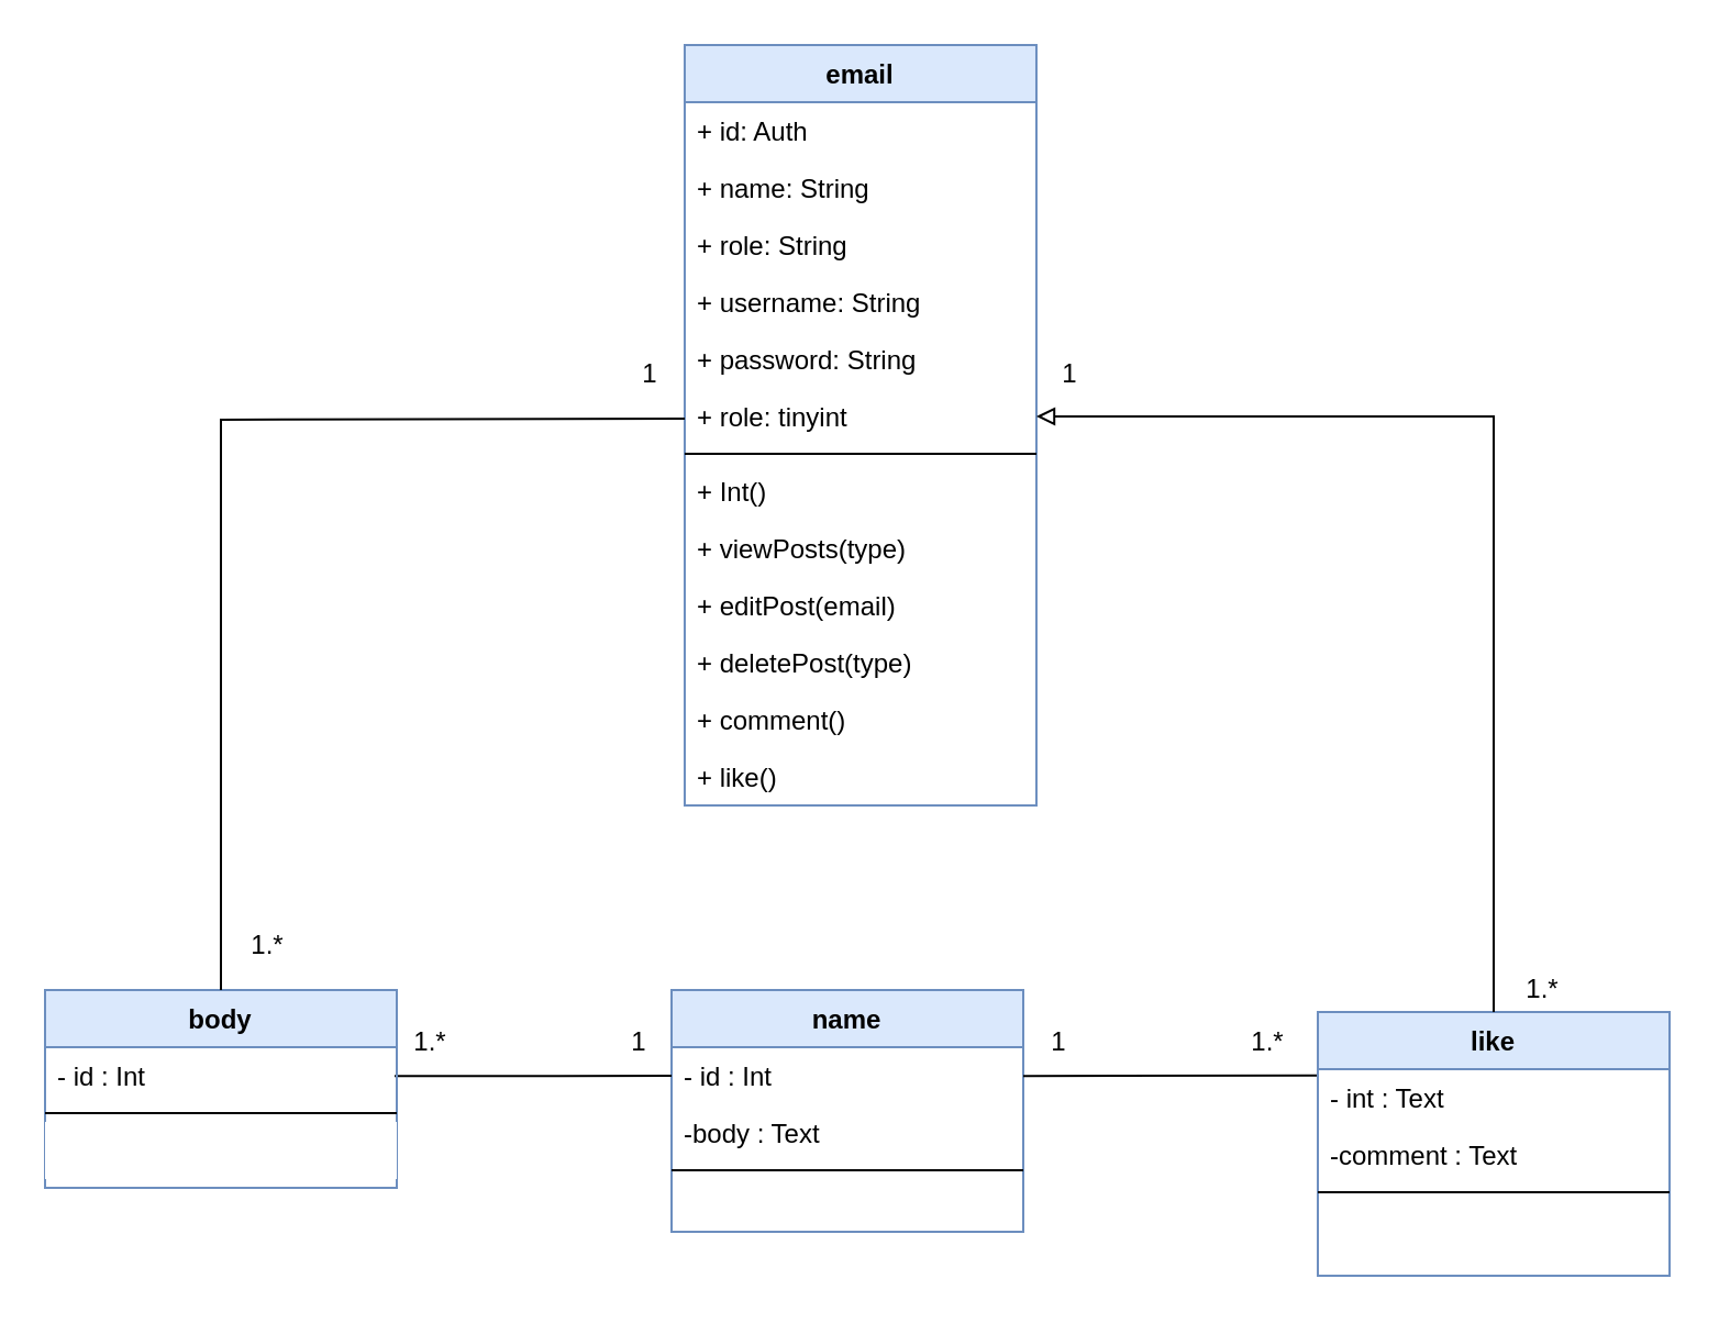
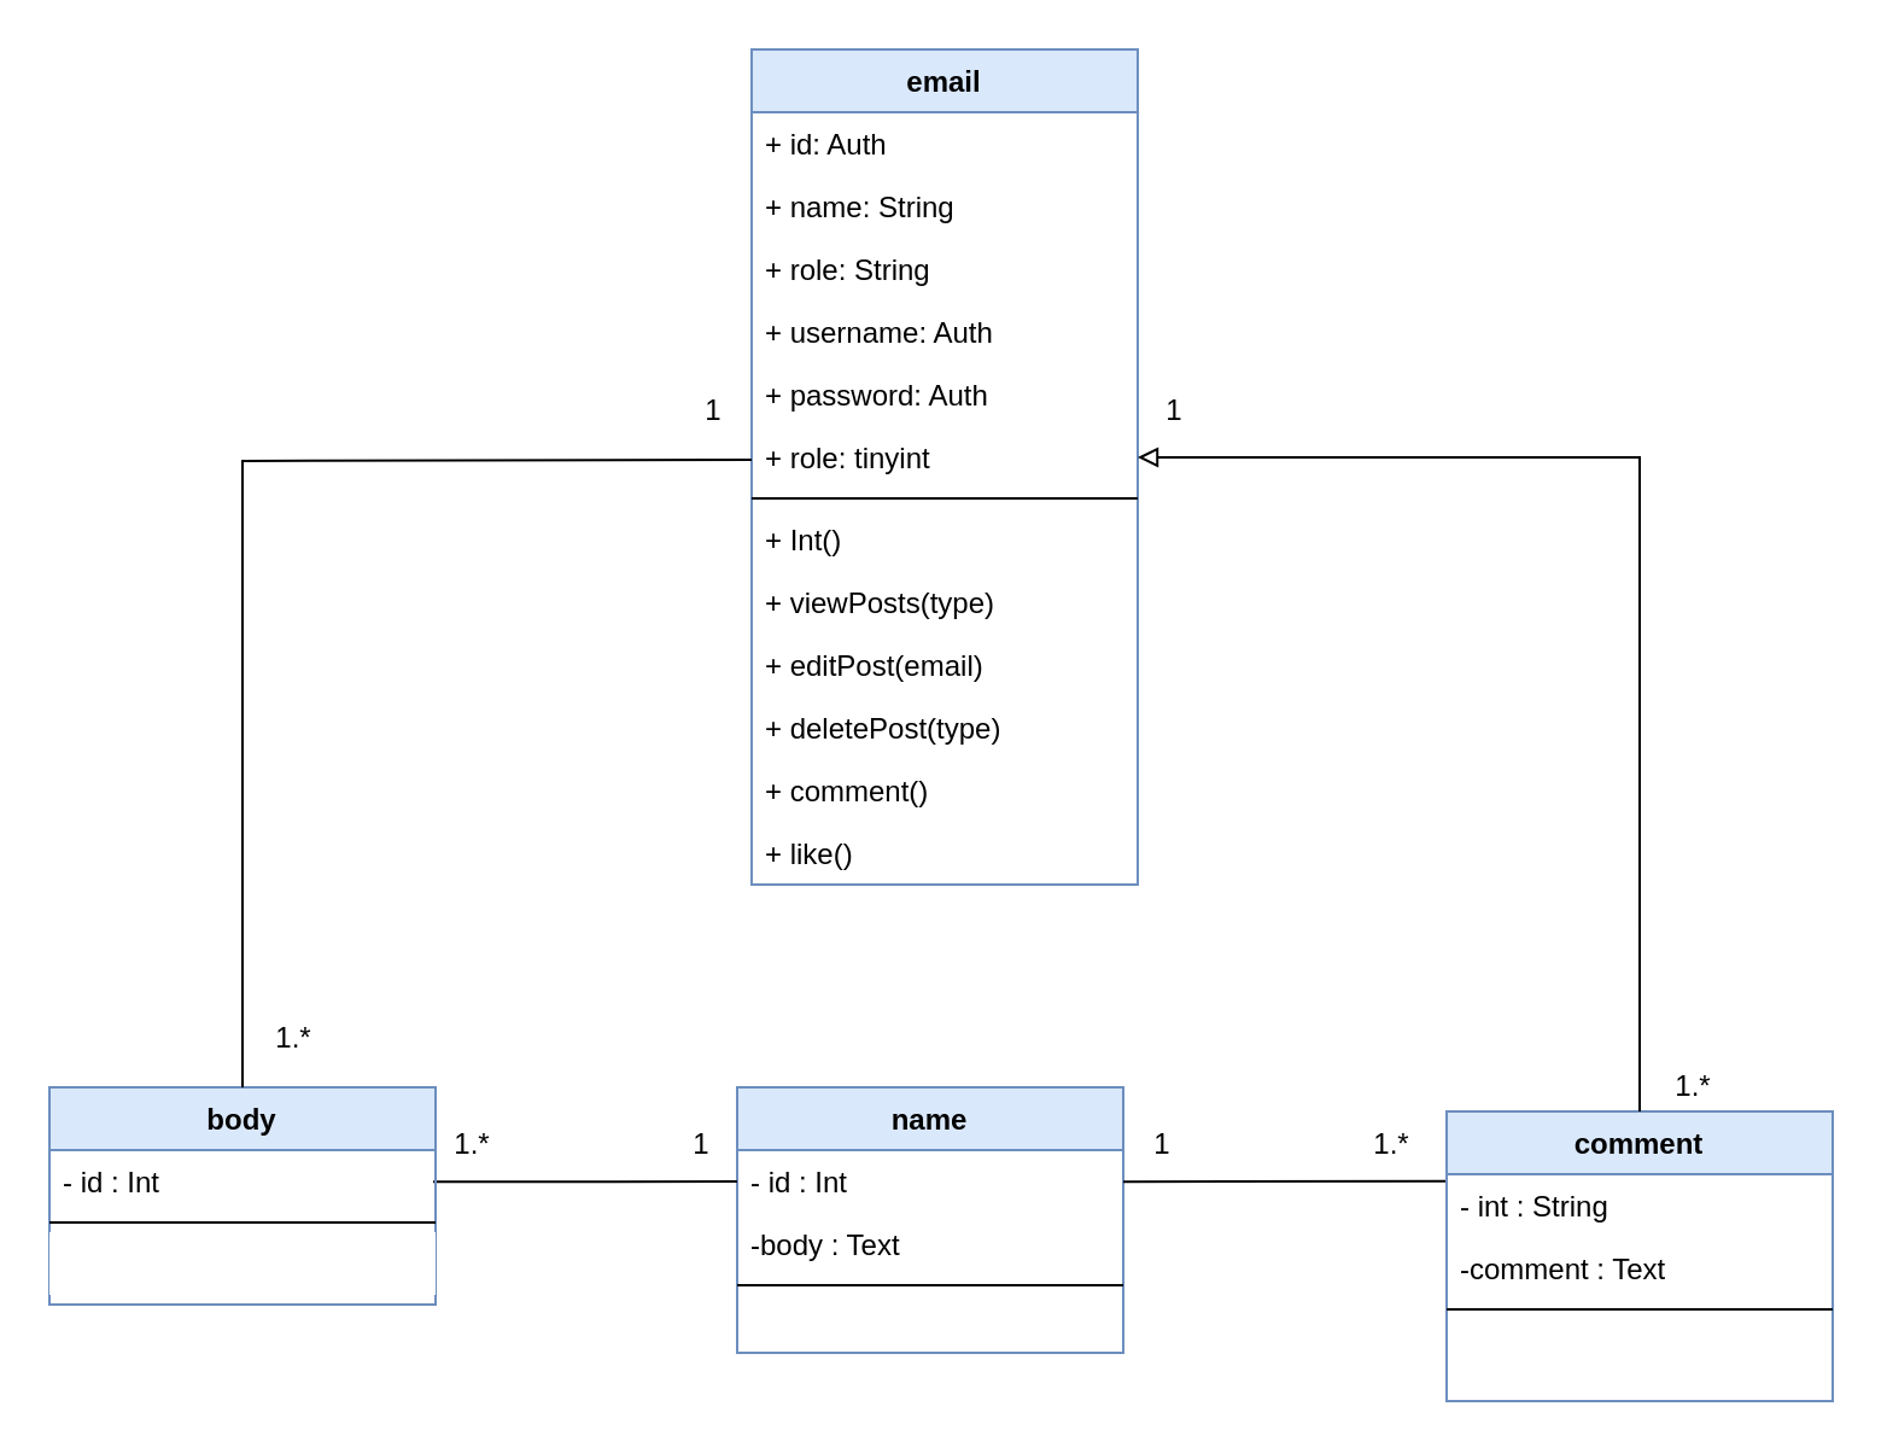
  <mxCell id="0" />
  <mxCell id="1" parent="0" />
  <mxCell id="2" value="name" style="swimlane;fontStyle=1;align=center;verticalAlign=top;childLayout=stackLayout;horizontal=1;startSize=26;horizontalStack=0;resizeParent=1;resizeLast=0;collapsible=1;marginBottom=0;rounded=0;shadow=0;strokeWidth=1;fillColor=#dae8fc;strokeColor=#6c8ebf;" parent="1" vertex="1"><mxGeometry x="305" y="450" width="160" height="110" as="geometry"><mxRectangle x="130" y="380" width="160" height="26" as="alternateBounds" /></mxGeometry></mxCell>
  <mxCell id="3" value="- id : Int&#10;" style="text;align=left;verticalAlign=top;spacingLeft=4;spacingRight=4;overflow=hidden;rotatable=0;points=[[0,0.5],[1,0.5]];portConstraint=eastwest;" parent="2" vertex="1"><mxGeometry y="26" width="160" height="26" as="geometry" /></mxCell>
  <mxCell id="4" value="-body : Text" style="text;align=left;verticalAlign=top;spacingLeft=4;spacingRight=4;overflow=hidden;rotatable=0;points=[[0,0.5],[1,0.5]];portConstraint=eastwest;fontStyle=0;" parent="2" vertex="1"><mxGeometry y="52" width="160" height="26" as="geometry" /></mxCell>
  <mxCell id="5" value="" style="line;html=1;strokeWidth=1;align=left;verticalAlign=middle;spacingTop=-1;spacingLeft=3;spacingRight=3;rotatable=0;labelPosition=right;points=[];portConstraint=eastwest;" parent="2" vertex="1"><mxGeometry y="78" width="160" height="8" as="geometry" /></mxCell>
  <mxCell id="6" style="rounded=0;orthogonalLoop=1;jettySize=auto;html=1;endArrow=none;endFill=0;exitX=0;exitY=0.5;exitDx=0;exitDy=0;entryX=-0.033;entryY=1.258;entryDx=0;entryDy=0;entryPerimeter=0;" parent="1" source="3" target="7" edge="1"><mxGeometry relative="1" as="geometry"><mxPoint x="160" y="481" as="targetPoint" /><mxPoint x="73.46" y="722" as="sourcePoint" /></mxGeometry></mxCell>
  <mxCell id="7" value="1.*" style="text;html=1;resizable=0;autosize=1;align=center;verticalAlign=middle;points=[];fillColor=none;strokeColor=none;rounded=0;shadow=0;sketch=0;" parent="1" vertex="1"><mxGeometry x="180" y="464" width="30" height="20" as="geometry" /></mxCell>
  <mxCell id="8" value="1" style="text;html=1;resizable=0;autosize=1;align=center;verticalAlign=middle;points=[];fillColor=none;strokeColor=none;rounded=0;shadow=0;sketch=0;" parent="1" vertex="1"><mxGeometry x="280" y="464" width="20" height="20" as="geometry" /></mxCell>
  <mxCell id="9" value="body" style="swimlane;fontStyle=1;align=center;verticalAlign=top;childLayout=stackLayout;horizontal=1;startSize=26;horizontalStack=0;resizeParent=1;resizeLast=0;collapsible=1;marginBottom=0;rounded=0;shadow=0;strokeWidth=1;fillColor=#dae8fc;strokeColor=#6c8ebf;" vertex="1" parent="1"><mxGeometry x="20" y="450" width="160" height="90" as="geometry"><mxRectangle x="130" y="380" width="160" height="26" as="alternateBounds" /></mxGeometry></mxCell>
  <mxCell id="10" value="- id : Int" style="text;align=left;verticalAlign=top;spacingLeft=4;spacingRight=4;overflow=hidden;rotatable=0;points=[[0,0.5],[1,0.5]];portConstraint=eastwest;" vertex="1" parent="9"><mxGeometry y="26" width="160" height="26" as="geometry" /></mxCell>
  <mxCell id="11" value="" style="line;html=1;strokeWidth=1;align=left;verticalAlign=middle;spacingTop=-1;spacingLeft=3;spacingRight=3;rotatable=0;labelPosition=right;points=[];portConstraint=eastwest;" vertex="1" parent="9"><mxGeometry y="52" width="160" height="8" as="geometry" /></mxCell>
  <mxCell id="12" value="" style="text;align=left;verticalAlign=top;spacingLeft=4;spacingRight=4;overflow=hidden;rotatable=0;points=[[0,0.5],[1,0.5]];portConstraint=eastwest;fontStyle=0;fillColor=#ffffff;" vertex="1" parent="9"><mxGeometry y="60" width="160" height="26" as="geometry" /></mxCell>
  <mxCell id="13" style="rounded=0;orthogonalLoop=1;jettySize=auto;html=1;endArrow=none;endFill=0;exitX=-0.003;exitY=0.109;exitDx=0;exitDy=0;entryX=-0.033;entryY=1.258;entryDx=0;entryDy=0;entryPerimeter=0;exitPerimeter=0;" edge="1" parent="1" source="16"><mxGeometry relative="1" as="geometry"><mxPoint x="465" y="489.16" as="targetPoint" /><mxPoint x="590.99" y="489" as="sourcePoint" /></mxGeometry></mxCell>
  <mxCell id="14" value="1.*" style="text;html=1;resizable=0;autosize=1;align=center;verticalAlign=middle;points=[];fillColor=none;strokeColor=none;rounded=0;shadow=0;sketch=0;" vertex="1" parent="1"><mxGeometry x="560.99" y="464" width="30" height="20" as="geometry" /></mxCell>
- <mxCell id="15" value="like" style="swimlane;fontStyle=1;align=center;verticalAlign=top;childLayout=stackLayout;horizontal=1;startSize=26;horizontalStack=0;resizeParent=1;resizeLast=0;collapsible=1;marginBottom=0;rounded=0;shadow=0;strokeWidth=1;fillColor=#dae8fc;strokeColor=#6c8ebf;" vertex="1" parent="1"><mxGeometry x="599.01" y="460" width="160" height="120" as="geometry"><mxRectangle x="130" y="380" width="160" height="26" as="alternateBounds" /></mxGeometry></mxCell>
- <mxCell id="16" value="- int : Text" style="text;align=left;verticalAlign=top;spacingLeft=4;spacingRight=4;overflow=hidden;rotatable=0;points=[[0,0.5],[1,0.5]];portConstraint=eastwest;" vertex="1" parent="15"><mxGeometry y="26" width="160" height="26" as="geometry" /></mxCell>
+ <mxCell id="15" value="comment" style="swimlane;fontStyle=1;align=center;verticalAlign=top;childLayout=stackLayout;horizontal=1;startSize=26;horizontalStack=0;resizeParent=1;resizeLast=0;collapsible=1;marginBottom=0;rounded=0;shadow=0;strokeWidth=1;fillColor=#dae8fc;strokeColor=#6c8ebf;" vertex="1" parent="1"><mxGeometry x="599.01" y="460" width="160" height="120" as="geometry"><mxRectangle x="130" y="380" width="160" height="26" as="alternateBounds" /></mxGeometry></mxCell>
+ <mxCell id="16" value="- int : String" style="text;align=left;verticalAlign=top;spacingLeft=4;spacingRight=4;overflow=hidden;rotatable=0;points=[[0,0.5],[1,0.5]];portConstraint=eastwest;" vertex="1" parent="15"><mxGeometry y="26" width="160" height="26" as="geometry" /></mxCell>
  <mxCell id="17" value="-comment : Text" style="text;align=left;verticalAlign=top;spacingLeft=4;spacingRight=4;overflow=hidden;rotatable=0;points=[[0,0.5],[1,0.5]];portConstraint=eastwest;fontStyle=0;" vertex="1" parent="15"><mxGeometry y="52" width="160" height="26" as="geometry" /></mxCell>
  <mxCell id="18" value="" style="line;html=1;strokeWidth=1;align=left;verticalAlign=middle;spacingTop=-1;spacingLeft=3;spacingRight=3;rotatable=0;labelPosition=right;points=[];portConstraint=eastwest;" vertex="1" parent="15"><mxGeometry y="78" width="160" height="8" as="geometry" /></mxCell>
  <mxCell id="19" value="1" style="text;html=1;resizable=0;autosize=1;align=center;verticalAlign=middle;points=[];fillColor=none;strokeColor=none;rounded=0;shadow=0;sketch=0;" vertex="1" parent="1"><mxGeometry x="470.99" y="464" width="20" height="20" as="geometry" /></mxCell>
  <mxCell id="20" value="email" style="swimlane;fontStyle=1;align=center;verticalAlign=top;childLayout=stackLayout;horizontal=1;startSize=26;horizontalStack=0;resizeParent=1;resizeParentMax=0;resizeLast=0;collapsible=1;marginBottom=0;fillColor=#dae8fc;strokeColor=#6c8ebf;" vertex="1" parent="1"><mxGeometry x="310.99" y="20" width="160" height="346" as="geometry" /></mxCell>
  <mxCell id="21" value="+ id: Auth" style="text;strokeColor=none;fillColor=none;align=left;verticalAlign=top;spacingLeft=4;spacingRight=4;overflow=hidden;rotatable=0;points=[[0,0.5],[1,0.5]];portConstraint=eastwest;" vertex="1" parent="20"><mxGeometry y="26" width="160" height="26" as="geometry" /></mxCell>
  <mxCell id="22" value="+ name: String" style="text;strokeColor=none;fillColor=none;align=left;verticalAlign=top;spacingLeft=4;spacingRight=4;overflow=hidden;rotatable=0;points=[[0,0.5],[1,0.5]];portConstraint=eastwest;" vertex="1" parent="20"><mxGeometry y="52" width="160" height="26" as="geometry" /></mxCell>
  <mxCell id="23" value="+ role: String" style="text;strokeColor=none;fillColor=none;align=left;verticalAlign=top;spacingLeft=4;spacingRight=4;overflow=hidden;rotatable=0;points=[[0,0.5],[1,0.5]];portConstraint=eastwest;" vertex="1" parent="20"><mxGeometry y="78" width="160" height="26" as="geometry" /></mxCell>
- <mxCell id="24" value="+ username: String" style="text;strokeColor=none;fillColor=none;align=left;verticalAlign=top;spacingLeft=4;spacingRight=4;overflow=hidden;rotatable=0;points=[[0,0.5],[1,0.5]];portConstraint=eastwest;" vertex="1" parent="20"><mxGeometry y="104" width="160" height="26" as="geometry" /></mxCell>
- <mxCell id="25" value="+ password: String" style="text;strokeColor=none;fillColor=none;align=left;verticalAlign=top;spacingLeft=4;spacingRight=4;overflow=hidden;rotatable=0;points=[[0,0.5],[1,0.5]];portConstraint=eastwest;" vertex="1" parent="20"><mxGeometry y="130" width="160" height="26" as="geometry" /></mxCell>
+ <mxCell id="24" value="+ username: Auth" style="text;strokeColor=none;fillColor=none;align=left;verticalAlign=top;spacingLeft=4;spacingRight=4;overflow=hidden;rotatable=0;points=[[0,0.5],[1,0.5]];portConstraint=eastwest;" vertex="1" parent="20"><mxGeometry y="104" width="160" height="26" as="geometry" /></mxCell>
+ <mxCell id="25" value="+ password: Auth" style="text;strokeColor=none;fillColor=none;align=left;verticalAlign=top;spacingLeft=4;spacingRight=4;overflow=hidden;rotatable=0;points=[[0,0.5],[1,0.5]];portConstraint=eastwest;" vertex="1" parent="20"><mxGeometry y="130" width="160" height="26" as="geometry" /></mxCell>
  <mxCell id="26" value="+ role: tinyint" style="text;strokeColor=none;fillColor=none;align=left;verticalAlign=top;spacingLeft=4;spacingRight=4;overflow=hidden;rotatable=0;points=[[0,0.5],[1,0.5]];portConstraint=eastwest;" vertex="1" parent="20"><mxGeometry y="156" width="160" height="26" as="geometry" /></mxCell>
  <mxCell id="27" value="" style="line;strokeWidth=1;fillColor=none;align=left;verticalAlign=middle;spacingTop=-1;spacingLeft=3;spacingRight=3;rotatable=0;labelPosition=right;points=[];portConstraint=eastwest;" vertex="1" parent="20"><mxGeometry y="182" width="160" height="8" as="geometry" /></mxCell>
  <mxCell id="28" value="+ Int()" style="text;strokeColor=none;fillColor=none;align=left;verticalAlign=top;spacingLeft=4;spacingRight=4;overflow=hidden;rotatable=0;points=[[0,0.5],[1,0.5]];portConstraint=eastwest;" vertex="1" parent="20"><mxGeometry y="190" width="160" height="26" as="geometry" /></mxCell>
  <mxCell id="29" value="+ viewPosts(type)" style="text;strokeColor=none;fillColor=none;align=left;verticalAlign=top;spacingLeft=4;spacingRight=4;overflow=hidden;rotatable=0;points=[[0,0.5],[1,0.5]];portConstraint=eastwest;" vertex="1" parent="20"><mxGeometry y="216" width="160" height="26" as="geometry" /></mxCell>
  <mxCell id="30" value="+ editPost(email)" style="text;strokeColor=none;fillColor=none;align=left;verticalAlign=top;spacingLeft=4;spacingRight=4;overflow=hidden;rotatable=0;points=[[0,0.5],[1,0.5]];portConstraint=eastwest;" vertex="1" parent="20"><mxGeometry y="242" width="160" height="26" as="geometry" /></mxCell>
  <mxCell id="31" value="+ deletePost(type)" style="text;strokeColor=none;fillColor=none;align=left;verticalAlign=top;spacingLeft=4;spacingRight=4;overflow=hidden;rotatable=0;points=[[0,0.5],[1,0.5]];portConstraint=eastwest;" vertex="1" parent="20"><mxGeometry y="268" width="160" height="26" as="geometry" /></mxCell>
  <mxCell id="32" value="+ comment()" style="text;strokeColor=none;fillColor=none;align=left;verticalAlign=top;spacingLeft=4;spacingRight=4;overflow=hidden;rotatable=0;points=[[0,0.5],[1,0.5]];portConstraint=eastwest;" vertex="1" parent="20"><mxGeometry y="294" width="160" height="26" as="geometry" /></mxCell>
  <mxCell id="33" value="+ like()" style="text;strokeColor=none;fillColor=none;align=left;verticalAlign=top;spacingLeft=4;spacingRight=4;overflow=hidden;rotatable=0;points=[[0,0.5],[1,0.5]];portConstraint=eastwest;" vertex="1" parent="20"><mxGeometry y="320" width="160" height="26" as="geometry" /></mxCell>
  <mxCell id="34" style="rounded=0;orthogonalLoop=1;jettySize=auto;html=1;endArrow=block;endFill=0;entryX=1;entryY=0.5;entryDx=0;entryDy=0;edgeStyle=orthogonalEdgeStyle;exitX=0.5;exitY=0;exitDx=0;exitDy=0;" edge="1" parent="1" source="15" target="26"><mxGeometry relative="1" as="geometry"><mxPoint x="189.01" y="499.16" as="targetPoint" /><mxPoint x="686" y="190" as="sourcePoint" /></mxGeometry></mxCell>
  <mxCell id="35" style="rounded=0;orthogonalLoop=1;jettySize=auto;html=1;endArrow=none;endFill=0;exitX=0;exitY=0.5;exitDx=0;exitDy=0;entryX=0.5;entryY=0;entryDx=0;entryDy=0;edgeStyle=orthogonalEdgeStyle;" edge="1" parent="1" target="9"><mxGeometry relative="1" as="geometry"><mxPoint x="185" y="190.16" as="targetPoint" /><mxPoint x="310.99" y="190" as="sourcePoint" /></mxGeometry></mxCell>
  <mxCell id="36" value="1.*" style="text;html=1;resizable=0;autosize=1;align=center;verticalAlign=middle;points=[];fillColor=none;strokeColor=none;rounded=0;shadow=0;sketch=0;" vertex="1" parent="1"><mxGeometry x="106" y="420" width="30" height="20" as="geometry" /></mxCell>
  <mxCell id="37" value="1.*" style="text;html=1;resizable=0;autosize=1;align=center;verticalAlign=middle;points=[];fillColor=none;strokeColor=none;rounded=0;shadow=0;sketch=0;" vertex="1" parent="1"><mxGeometry x="686" y="440" width="30" height="20" as="geometry" /></mxCell>
  <mxCell id="38" value="1" style="text;html=1;resizable=0;autosize=1;align=center;verticalAlign=middle;points=[];fillColor=none;strokeColor=none;rounded=0;shadow=0;sketch=0;" vertex="1" parent="1"><mxGeometry x="285" y="160" width="20" height="20" as="geometry" /></mxCell>
  <mxCell id="39" value="1" style="text;html=1;resizable=0;autosize=1;align=center;verticalAlign=middle;points=[];fillColor=none;strokeColor=none;rounded=0;shadow=0;sketch=0;" vertex="1" parent="1"><mxGeometry x="476" y="160" width="20" height="20" as="geometry" /></mxCell>
